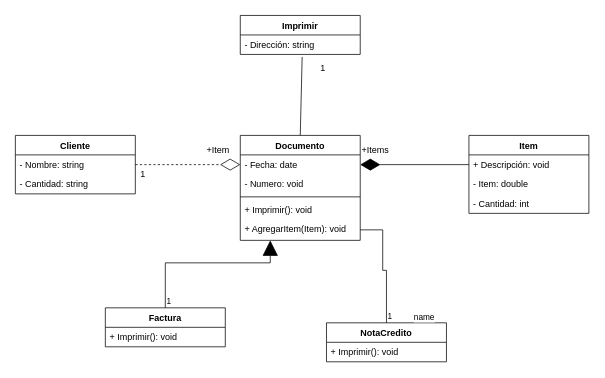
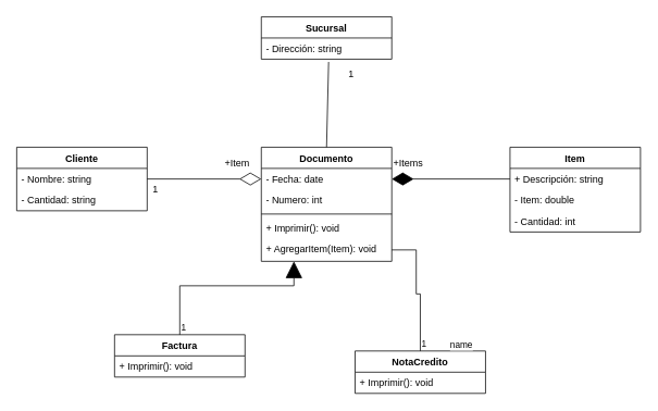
  <mxCell id="0" />
  <mxCell id="1" parent="0" />
  <mxCell id="2" value="Documento" style="swimlane;fontStyle=1;align=center;verticalAlign=top;childLayout=stackLayout;horizontal=1;startSize=26;horizontalStack=0;resizeParent=1;resizeParentMax=0;resizeLast=0;collapsible=1;marginBottom=0;" vertex="1" parent="1"><mxGeometry x="320" y="180" width="160" height="140" as="geometry"><mxRectangle x="260" y="220" width="100" height="26" as="alternateBounds" /></mxGeometry></mxCell>
  <mxCell id="3" value="- Fecha: date" style="text;strokeColor=none;fillColor=none;align=left;verticalAlign=top;spacingLeft=4;spacingRight=4;overflow=hidden;rotatable=0;points=[[0,0.5],[1,0.5]];portConstraint=eastwest;" vertex="1" parent="2"><mxGeometry y="26" width="160" height="26" as="geometry" /></mxCell>
- <mxCell id="4" value="- Numero: void" style="text;strokeColor=none;fillColor=none;align=left;verticalAlign=top;spacingLeft=4;spacingRight=4;overflow=hidden;rotatable=0;points=[[0,0.5],[1,0.5]];portConstraint=eastwest;" vertex="1" parent="2"><mxGeometry y="52" width="160" height="26" as="geometry" /></mxCell>
+ <mxCell id="4" value="- Numero: int" style="text;strokeColor=none;fillColor=none;align=left;verticalAlign=top;spacingLeft=4;spacingRight=4;overflow=hidden;rotatable=0;points=[[0,0.5],[1,0.5]];portConstraint=eastwest;" vertex="1" parent="2"><mxGeometry y="52" width="160" height="26" as="geometry" /></mxCell>
  <mxCell id="5" value="" style="line;strokeWidth=1;fillColor=none;align=left;verticalAlign=middle;spacingTop=-1;spacingLeft=3;spacingRight=3;rotatable=0;labelPosition=right;points=[];portConstraint=eastwest;" vertex="1" parent="2"><mxGeometry y="78" width="160" height="8" as="geometry" /></mxCell>
  <mxCell id="6" value="+ Imprimir(): void" style="text;strokeColor=none;fillColor=none;align=left;verticalAlign=top;spacingLeft=4;spacingRight=4;overflow=hidden;rotatable=0;points=[[0,0.5],[1,0.5]];portConstraint=eastwest;" vertex="1" parent="2"><mxGeometry y="86" width="160" height="26" as="geometry" /></mxCell>
  <mxCell id="7" value="+ AgregarItem(Item): void" style="text;strokeColor=none;fillColor=none;align=left;verticalAlign=top;spacingLeft=4;spacingRight=4;overflow=hidden;rotatable=0;points=[[0,0.5],[1,0.5]];portConstraint=eastwest;" vertex="1" parent="2"><mxGeometry y="112" width="160" height="28" as="geometry" /></mxCell>
  <mxCell id="8" value="Item" style="swimlane;fontStyle=1;align=center;verticalAlign=top;childLayout=stackLayout;horizontal=1;startSize=26;horizontalStack=0;resizeParent=1;resizeParentMax=0;resizeLast=0;collapsible=1;marginBottom=0;" vertex="1" parent="1"><mxGeometry x="625" y="180" width="160" height="104" as="geometry"><mxRectangle x="590" y="220" width="60" height="26" as="alternateBounds" /></mxGeometry></mxCell>
- <mxCell id="9" value="+ Descripción: void" style="text;strokeColor=none;fillColor=none;align=left;verticalAlign=top;spacingLeft=4;spacingRight=4;overflow=hidden;rotatable=0;points=[[0,0.5],[1,0.5]];portConstraint=eastwest;" vertex="1" parent="8"><mxGeometry y="26" width="160" height="26" as="geometry" /></mxCell>
+ <mxCell id="9" value="+ Descripción: string" style="text;strokeColor=none;fillColor=none;align=left;verticalAlign=top;spacingLeft=4;spacingRight=4;overflow=hidden;rotatable=0;points=[[0,0.5],[1,0.5]];portConstraint=eastwest;" vertex="1" parent="8"><mxGeometry y="26" width="160" height="26" as="geometry" /></mxCell>
  <mxCell id="10" value="- Item: double " style="text;strokeColor=none;fillColor=none;align=left;verticalAlign=top;spacingLeft=4;spacingRight=4;overflow=hidden;rotatable=0;points=[[0,0.5],[1,0.5]];portConstraint=eastwest;" vertex="1" parent="8"><mxGeometry y="52" width="160" height="26" as="geometry" /></mxCell>
  <mxCell id="11" value="- Cantidad: int " style="text;strokeColor=none;fillColor=none;align=left;verticalAlign=top;spacingLeft=4;spacingRight=4;overflow=hidden;rotatable=0;points=[[0,0.5],[1,0.5]];portConstraint=eastwest;" vertex="1" parent="8"><mxGeometry y="78" width="160" height="26" as="geometry" /></mxCell>
  <mxCell id="12" value="" style="endArrow=diamondThin;endFill=1;endSize=24;html=1;rounded=0;exitX=0;exitY=0.5;exitDx=0;exitDy=0;entryX=1;entryY=0.5;entryDx=0;entryDy=0;" edge="1" parent="1" source="9" target="3"><mxGeometry width="160" relative="1" as="geometry"><mxPoint x="405" y="270" as="sourcePoint" /><mxPoint x="565" y="270" as="targetPoint" /></mxGeometry></mxCell>
  <mxCell id="13" value="+Items" style="text;html=1;align=center;verticalAlign=middle;resizable=0;points=[];autosize=1;strokeColor=none;fillColor=none;" vertex="1" parent="1"><mxGeometry x="475" y="190" width="50" height="20" as="geometry" /></mxCell>
  <mxCell id="14" value="Cliente" style="swimlane;fontStyle=1;align=center;verticalAlign=top;childLayout=stackLayout;horizontal=1;startSize=26;horizontalStack=0;resizeParent=1;resizeParentMax=0;resizeLast=0;collapsible=1;marginBottom=0;" vertex="1" parent="1"><mxGeometry x="20" y="180" width="160" height="78" as="geometry"><mxRectangle x="40" y="220" width="70" height="26" as="alternateBounds" /></mxGeometry></mxCell>
  <mxCell id="15" value="- Nombre: string" style="text;strokeColor=none;fillColor=none;align=left;verticalAlign=top;spacingLeft=4;spacingRight=4;overflow=hidden;rotatable=0;points=[[0,0.5],[1,0.5]];portConstraint=eastwest;" vertex="1" parent="14"><mxGeometry y="26" width="160" height="26" as="geometry" /></mxCell>
  <mxCell id="16" value="- Cantidad: string" style="text;strokeColor=none;fillColor=none;align=left;verticalAlign=top;spacingLeft=4;spacingRight=4;overflow=hidden;rotatable=0;points=[[0,0.5],[1,0.5]];portConstraint=eastwest;" vertex="1" parent="14"><mxGeometry y="52" width="160" height="26" as="geometry" /></mxCell>
- <mxCell id="17" value="" style="endArrow=diamondThin;endFill=0;endSize=24;html=1;rounded=0;entryX=0;entryY=0.5;entryDx=0;entryDy=0;exitX=1;exitY=0.5;exitDx=0;exitDy=0;dashed=1;" edge="1" parent="1" source="15" target="3"><mxGeometry width="160" relative="1" as="geometry"><mxPoint x="120" y="300" as="sourcePoint" /><mxPoint x="280" y="300" as="targetPoint" /></mxGeometry></mxCell>
+ <mxCell id="17" value="" style="endArrow=diamondThin;endFill=0;endSize=24;html=1;rounded=0;entryX=0;entryY=0.5;entryDx=0;entryDy=0;exitX=1;exitY=0.5;exitDx=0;exitDy=0;" edge="1" parent="1" source="15" target="3"><mxGeometry width="160" relative="1" as="geometry"><mxPoint x="120" y="300" as="sourcePoint" /><mxPoint x="280" y="300" as="targetPoint" /></mxGeometry></mxCell>
  <mxCell id="18" value="+Item" style="text;html=1;align=center;verticalAlign=middle;resizable=0;points=[];autosize=1;strokeColor=none;fillColor=none;" vertex="1" parent="1"><mxGeometry x="260" y="190" width="60" height="20" as="geometry" /></mxCell>
  <mxCell id="19" value="1" style="text;html=1;align=center;verticalAlign=middle;resizable=0;points=[];autosize=1;strokeColor=none;fillColor=none;" vertex="1" parent="1"><mxGeometry x="180" y="222" width="20" height="20" as="geometry" /></mxCell>
- <mxCell id="20" value="Imprimir" style="swimlane;fontStyle=1;align=center;verticalAlign=top;childLayout=stackLayout;horizontal=1;startSize=26;horizontalStack=0;resizeParent=1;resizeParentMax=0;resizeLast=0;collapsible=1;marginBottom=0;" vertex="1" parent="1"><mxGeometry x="320" y="20" width="160" height="52" as="geometry" /></mxCell>
+ <mxCell id="20" value="Sucursal" style="swimlane;fontStyle=1;align=center;verticalAlign=top;childLayout=stackLayout;horizontal=1;startSize=26;horizontalStack=0;resizeParent=1;resizeParentMax=0;resizeLast=0;collapsible=1;marginBottom=0;" vertex="1" parent="1"><mxGeometry x="320" y="20" width="160" height="52" as="geometry" /></mxCell>
  <mxCell id="21" value="- Dirección: string" style="text;strokeColor=none;fillColor=none;align=left;verticalAlign=top;spacingLeft=4;spacingRight=4;overflow=hidden;rotatable=0;points=[[0,0.5],[1,0.5]];portConstraint=eastwest;" vertex="1" parent="20"><mxGeometry y="26" width="160" height="26" as="geometry" /></mxCell>
  <mxCell id="22" value="" style="endArrow=none;endFill=1;endSize=12;html=1;rounded=0;exitX=0.5;exitY=0;exitDx=0;exitDy=0;entryX=0.516;entryY=1.13;entryDx=0;entryDy=0;entryPerimeter=0;" edge="1" parent="1" source="2" target="21"><mxGeometry width="160" relative="1" as="geometry"><mxPoint x="310" y="40" as="sourcePoint" /><mxPoint x="470" y="40" as="targetPoint" /></mxGeometry></mxCell>
  <mxCell id="23" value="Factura" style="swimlane;fontStyle=1;align=center;verticalAlign=top;childLayout=stackLayout;horizontal=1;startSize=26;horizontalStack=0;resizeParent=1;resizeParentMax=0;resizeLast=0;collapsible=1;marginBottom=0;" vertex="1" parent="1"><mxGeometry x="140" y="410" width="160" height="52" as="geometry" /></mxCell>
  <mxCell id="24" value="+ Imprimir(): void" style="text;strokeColor=none;fillColor=none;align=left;verticalAlign=top;spacingLeft=4;spacingRight=4;overflow=hidden;rotatable=0;points=[[0,0.5],[1,0.5]];portConstraint=eastwest;" vertex="1" parent="23"><mxGeometry y="26" width="160" height="26" as="geometry" /></mxCell>
  <mxCell id="25" value="NotaCredito" style="swimlane;fontStyle=1;align=center;verticalAlign=top;childLayout=stackLayout;horizontal=1;startSize=26;horizontalStack=0;resizeParent=1;resizeParentMax=0;resizeLast=0;collapsible=1;marginBottom=0;" vertex="1" parent="1"><mxGeometry x="435" y="430" width="160" height="52" as="geometry" /></mxCell>
  <mxCell id="26" value="+ Imprimir(): void" style="text;strokeColor=none;fillColor=none;align=left;verticalAlign=top;spacingLeft=4;spacingRight=4;overflow=hidden;rotatable=0;points=[[0,0.5],[1,0.5]];portConstraint=eastwest;" vertex="1" parent="25"><mxGeometry y="26" width="160" height="26" as="geometry" /></mxCell>
  <mxCell id="27" value="" style="endArrow=block;endFill=1;html=1;edgeStyle=orthogonalEdgeStyle;align=left;verticalAlign=top;rounded=0;exitX=0.5;exitY=0;exitDx=0;exitDy=0;endSize=18;" edge="1" parent="1" source="23" target="7"><mxGeometry x="-1" relative="1" as="geometry"><mxPoint x="310" y="320" as="sourcePoint" /><mxPoint x="470" y="320" as="targetPoint" /><Array as="points"><mxPoint x="220" y="350" /><mxPoint x="360" y="350" /></Array></mxGeometry></mxCell>
  <mxCell id="28" value="1" style="edgeLabel;resizable=0;html=1;align=left;verticalAlign=bottom;" connectable="0" vertex="1" parent="27"><mxGeometry x="-1" relative="1" as="geometry" /></mxCell>
  <mxCell id="29" value="name" style="endArrow=none;endFill=1;html=1;edgeStyle=orthogonalEdgeStyle;align=left;verticalAlign=top;rounded=0;endSize=18;entryX=1;entryY=0.5;entryDx=0;entryDy=0;" edge="1" parent="1" source="25" target="7"><mxGeometry x="-0.748" y="-35" relative="1" as="geometry"><mxPoint x="230" y="420" as="sourcePoint" /><mxPoint x="510" y="350" as="targetPoint" /><Array as="points"><mxPoint x="515" y="360" /><mxPoint x="510" y="360" /><mxPoint x="510" y="306" /></Array><mxPoint as="offset" /></mxGeometry></mxCell>
  <mxCell id="30" value="1" style="edgeLabel;resizable=0;html=1;align=left;verticalAlign=bottom;" connectable="0" vertex="1" parent="29"><mxGeometry x="-1" relative="1" as="geometry" /></mxCell>
  <mxCell id="31" value="1" style="text;html=1;align=center;verticalAlign=middle;resizable=0;points=[];autosize=1;strokeColor=none;fillColor=none;" vertex="1" parent="1"><mxGeometry x="420" y="80" width="20" height="20" as="geometry" /></mxCell>
